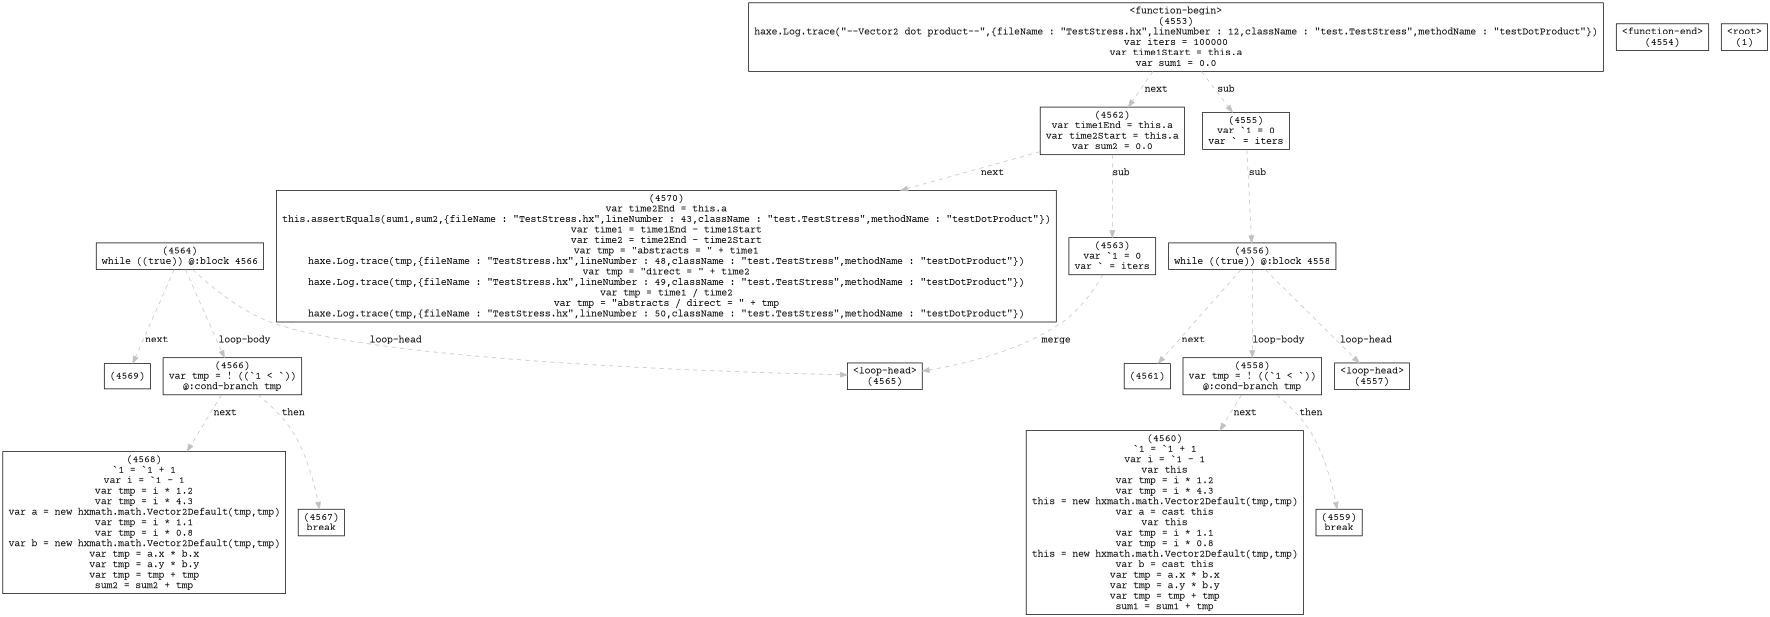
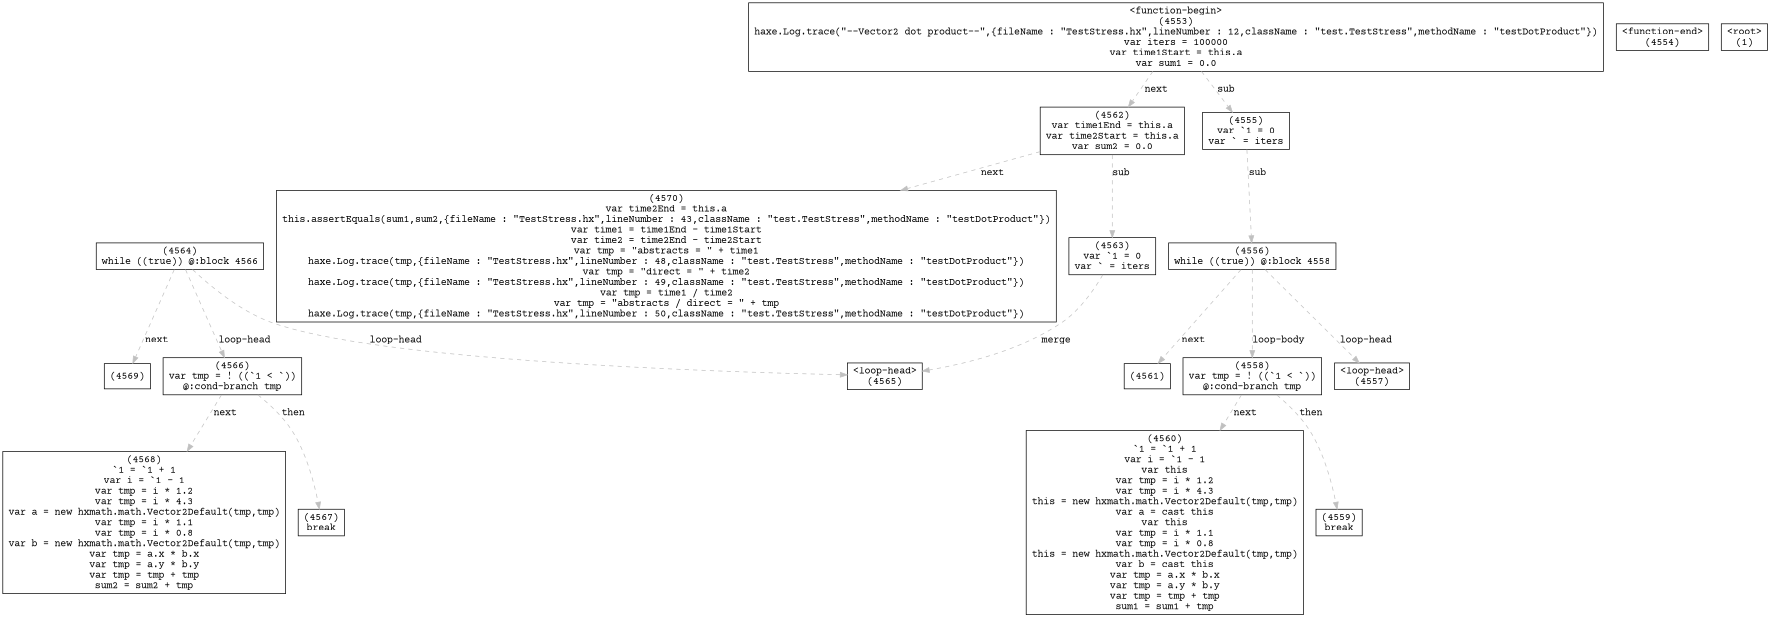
  digraph {
    fontname="Courier Prime"
    node [fontname="Courier Prime" shape=box]
    edge [color=gray fontname="Courier Prime" style=dashed]
    n1 [label="(4570)\nvar time2End = this.a\nthis.assertEquals(sum1,sum2,{fileName : \"TestStress.hx\",lineNumber : 43,className : \"test.TestStress\",methodName : \"testDotProduct\"})\nvar time1 = time1End - time1Start\nvar time2 = time2End - time2Start\nvar tmp = \"abstracts = \" + time1\nhaxe.Log.trace(tmp,{fileName : \"TestStress.hx\",lineNumber : 48,className : \"test.TestStress\",methodName : \"testDotProduct\"})\nvar tmp = \"direct = \" + time2\nhaxe.Log.trace(tmp,{fileName : \"TestStress.hx\",lineNumber : 49,className : \"test.TestStress\",methodName : \"testDotProduct\"})\nvar tmp = time1 / time2\nvar tmp = \"abstracts / direct = \" + tmp\nhaxe.Log.trace(tmp,{fileName : \"TestStress.hx\",lineNumber : 50,className : \"test.TestStress\",methodName : \"testDotProduct\"})"]
    n2 [label="(4569)"]
    n3 [label="(4568)\n`1 = `1 + 1\nvar i = `1 - 1\nvar tmp = i * 1.2\nvar tmp = i * 4.3\nvar a = new hxmath.math.Vector2Default(tmp,tmp)\nvar tmp = i * 1.1\nvar tmp = i * 0.8\nvar b = new hxmath.math.Vector2Default(tmp,tmp)\nvar tmp = a.x * b.x\nvar tmp = a.y * b.y\nvar tmp = tmp + tmp\nsum2 = sum2 + tmp"]
    n4 [label="(4567)\nbreak"]
    n5 [label="(4566)\nvar tmp = ! ((`1 < `))\n@:cond-branch tmp"]
    n6 [label="<loop-head>\n(4565)"]
    n7 [label="(4564)\nwhile ((true)) @:block 4566"]
    n8 [label="(4563)\nvar `1 = 0\nvar ` = iters"]
    n9 [label="(4562)\nvar time1End = this.a\nvar time2Start = this.a\nvar sum2 = 0.0"]
    n10 [label="(4561)"]
    n11 [label="(4560)\n`1 = `1 + 1\nvar i = `1 - 1\nvar this\nvar tmp = i * 1.2\nvar tmp = i * 4.3\nthis = new hxmath.math.Vector2Default(tmp,tmp)\nvar a = cast this\nvar this\nvar tmp = i * 1.1\nvar tmp = i * 0.8\nthis = new hxmath.math.Vector2Default(tmp,tmp)\nvar b = cast this\nvar tmp = a.x * b.x\nvar tmp = a.y * b.y\nvar tmp = tmp + tmp\nsum1 = sum1 + tmp"]
    n12 [label="(4559)\nbreak"]
    n13 [label="(4558)\nvar tmp = ! ((`1 < `))\n@:cond-branch tmp"]
    n14 [label="<loop-head>\n(4557)"]
    n15 [label="(4556)\nwhile ((true)) @:block 4558"]
    n16 [label="(4555)\nvar `1 = 0\nvar ` = iters"]
    n17 [label="<function-end>\n(4554)"]
    n18 [label="<function-begin>\n(4553)\nhaxe.Log.trace(\"--Vector2 dot product--\",{fileName : \"TestStress.hx\",lineNumber : 12,className : \"test.TestStress\",methodName : \"testDotProduct\"})\nvar iters = 100000\nvar time1Start = this.a\nvar sum1 = 0.0"]
    n19 [label="<root>\n(1)"]
    n5 -> n3 [label=next]
    n5 -> n4 [label=then]
    n7 -> n2 [label=next]
-   n7 -> n5 [label="loop-body"]
+   n7 -> n5 [label="loop-head"]
    n7 -> n6 [label="loop-head"]
    n8 -> n6 [label=merge]
    n9 -> n1 [label=next]
    n9 -> n8 [label=sub]
    n13 -> n11 [label=next]
    n13 -> n12 [label=then]
    n15 -> n10 [label=next]
    n15 -> n13 [label="loop-body"]
    n15 -> n14 [label="loop-head"]
    n16 -> n15 [label=sub]
    n18 -> n9 [label=next]
    n18 -> n16 [label=sub]
  }
